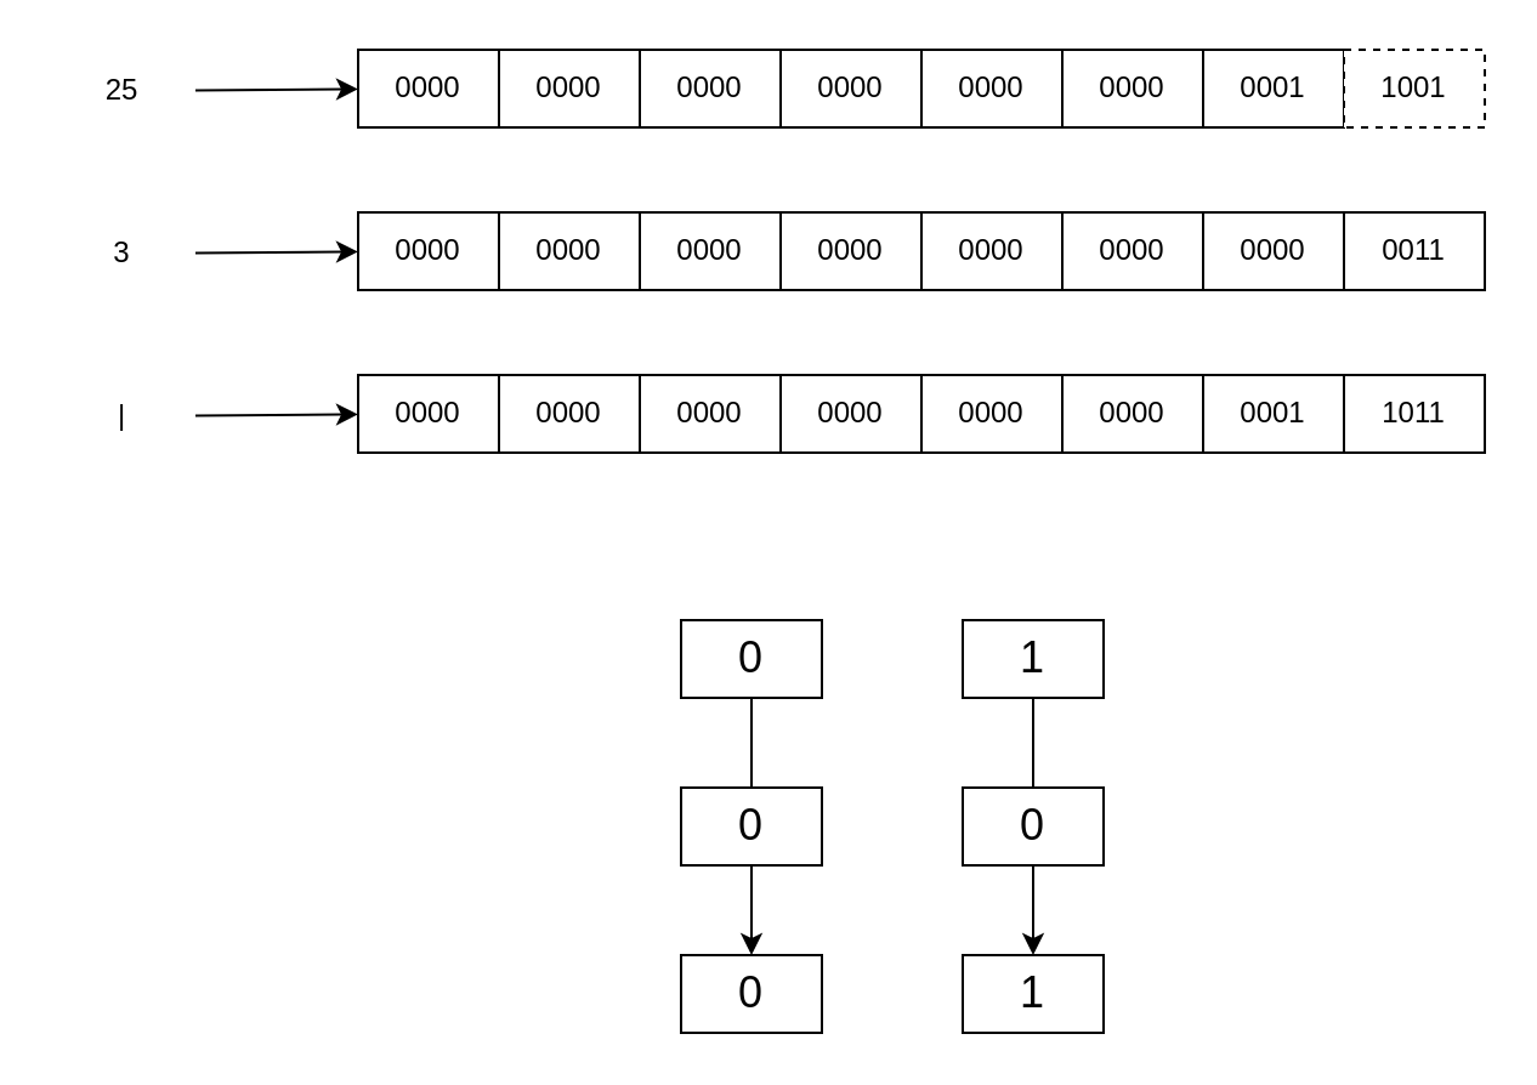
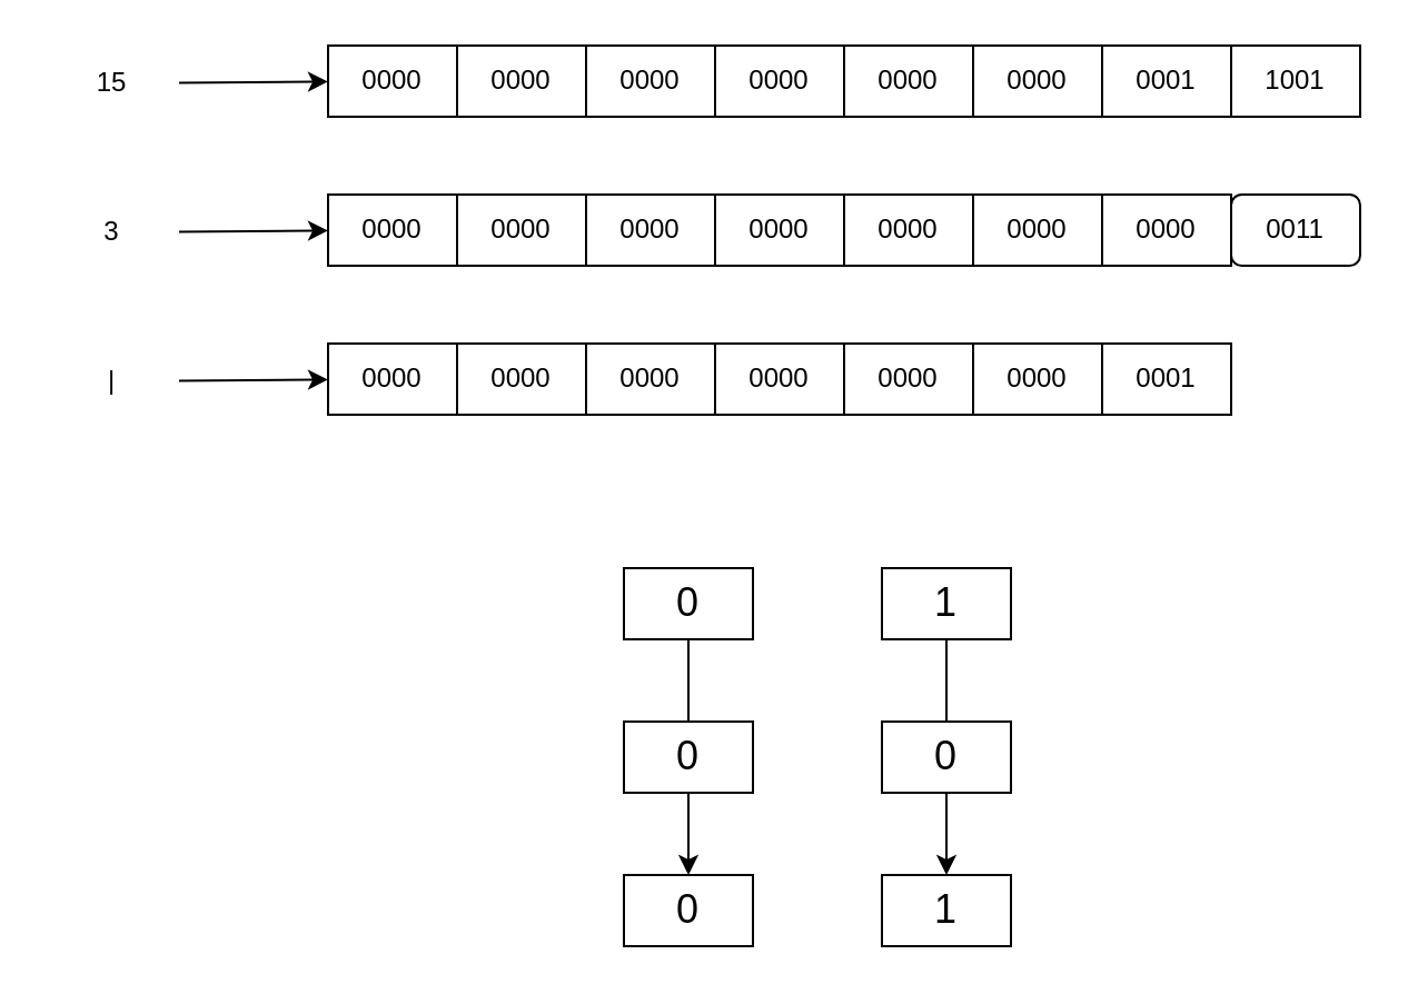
  <mxCell id="0" />
  <mxCell id="1" parent="0" />
  <mxCell id="2" value="0000" style="rounded=0;whiteSpace=wrap;html=1;" parent="1" vertex="1"><mxGeometry x="147" y="20" width="58" height="32" as="geometry" /></mxCell>
  <mxCell id="3" value="0000" style="rounded=0;whiteSpace=wrap;html=1;" parent="1" vertex="1"><mxGeometry x="205" y="20" width="58" height="32" as="geometry" /></mxCell>
  <mxCell id="4" value="0000" style="rounded=0;whiteSpace=wrap;html=1;" parent="1" vertex="1"><mxGeometry x="263" y="20" width="58" height="32" as="geometry" /></mxCell>
  <mxCell id="5" value="0000" style="rounded=0;whiteSpace=wrap;html=1;" parent="1" vertex="1"><mxGeometry x="321" y="20" width="58" height="32" as="geometry" /></mxCell>
  <mxCell id="6" value="0000" style="rounded=0;whiteSpace=wrap;html=1;" parent="1" vertex="1"><mxGeometry x="379" y="20" width="58" height="32" as="geometry" /></mxCell>
  <mxCell id="7" value="0000" style="rounded=0;whiteSpace=wrap;html=1;" parent="1" vertex="1"><mxGeometry x="437" y="20" width="58" height="32" as="geometry" /></mxCell>
  <mxCell id="8" value="0001" style="rounded=0;whiteSpace=wrap;html=1;" parent="1" vertex="1"><mxGeometry x="495" y="20" width="58" height="32" as="geometry" /></mxCell>
- <mxCell id="9" value="1001" style="rounded=0;whiteSpace=wrap;html=1;dashed=1;" parent="1" vertex="1"><mxGeometry x="553" y="20" width="58" height="32" as="geometry" /></mxCell>
+ <mxCell id="9" value="1001" style="rounded=0;whiteSpace=wrap;html=1;" parent="1" vertex="1"><mxGeometry x="553" y="20" width="58" height="32" as="geometry" /></mxCell>
  <mxCell id="10" value="0000" style="rounded=0;whiteSpace=wrap;html=1;" parent="1" vertex="1"><mxGeometry x="147" y="87" width="58" height="32" as="geometry" /></mxCell>
  <mxCell id="11" value="0000" style="rounded=0;whiteSpace=wrap;html=1;" parent="1" vertex="1"><mxGeometry x="205" y="87" width="58" height="32" as="geometry" /></mxCell>
  <mxCell id="12" value="0000" style="rounded=0;whiteSpace=wrap;html=1;" parent="1" vertex="1"><mxGeometry x="263" y="87" width="58" height="32" as="geometry" /></mxCell>
  <mxCell id="13" value="0000" style="rounded=0;whiteSpace=wrap;html=1;" parent="1" vertex="1"><mxGeometry x="321" y="87" width="58" height="32" as="geometry" /></mxCell>
  <mxCell id="14" value="0000" style="rounded=0;whiteSpace=wrap;html=1;" parent="1" vertex="1"><mxGeometry x="379" y="87" width="58" height="32" as="geometry" /></mxCell>
  <mxCell id="15" value="0000" style="rounded=0;whiteSpace=wrap;html=1;" parent="1" vertex="1"><mxGeometry x="437" y="87" width="58" height="32" as="geometry" /></mxCell>
  <mxCell id="16" value="0000" style="rounded=0;whiteSpace=wrap;html=1;" parent="1" vertex="1"><mxGeometry x="495" y="87" width="58" height="32" as="geometry" /></mxCell>
- <mxCell id="17" value="0011" style="rounded=0;whiteSpace=wrap;html=1;" parent="1" vertex="1"><mxGeometry x="553" y="87" width="58" height="32" as="geometry" /></mxCell>
+ <mxCell id="17" value="0011" style="whiteSpace=wrap;html=1;rounded=1;" parent="1" vertex="1"><mxGeometry x="553" y="87" width="58" height="32" as="geometry" /></mxCell>
  <mxCell id="18" value="" style="edgeStyle=none;html=1;" parent="1" source="19" target="2" edge="1"><mxGeometry relative="1" as="geometry" /></mxCell>
- <mxCell id="19" value="25" style="text;html=1;align=center;verticalAlign=middle;whiteSpace=wrap;rounded=0;" parent="1" vertex="1"><mxGeometry x="20" y="22" width="60" height="30" as="geometry" /></mxCell>
+ <mxCell id="19" value="15" style="text;html=1;align=center;verticalAlign=middle;whiteSpace=wrap;rounded=0;" parent="1" vertex="1"><mxGeometry x="20" y="22" width="60" height="30" as="geometry" /></mxCell>
  <mxCell id="20" value="" style="edgeStyle=none;html=1;" parent="1" source="21" target="10" edge="1"><mxGeometry relative="1" as="geometry" /></mxCell>
  <mxCell id="21" value="3" style="text;html=1;align=center;verticalAlign=middle;whiteSpace=wrap;rounded=0;" parent="1" vertex="1"><mxGeometry x="20" y="89" width="60" height="30" as="geometry" /></mxCell>
  <mxCell id="22" value="0000" style="rounded=0;whiteSpace=wrap;html=1;" parent="1" vertex="1"><mxGeometry x="147" y="154" width="58" height="32" as="geometry" /></mxCell>
  <mxCell id="23" value="0000" style="rounded=0;whiteSpace=wrap;html=1;" parent="1" vertex="1"><mxGeometry x="205" y="154" width="58" height="32" as="geometry" /></mxCell>
  <mxCell id="24" value="0000" style="rounded=0;whiteSpace=wrap;html=1;" parent="1" vertex="1"><mxGeometry x="263" y="154" width="58" height="32" as="geometry" /></mxCell>
  <mxCell id="25" value="0000" style="rounded=0;whiteSpace=wrap;html=1;" parent="1" vertex="1"><mxGeometry x="321" y="154" width="58" height="32" as="geometry" /></mxCell>
  <mxCell id="26" value="0000" style="rounded=0;whiteSpace=wrap;html=1;" parent="1" vertex="1"><mxGeometry x="379" y="154" width="58" height="32" as="geometry" /></mxCell>
  <mxCell id="27" value="0000" style="rounded=0;whiteSpace=wrap;html=1;" parent="1" vertex="1"><mxGeometry x="437" y="154" width="58" height="32" as="geometry" /></mxCell>
  <mxCell id="28" value="0001" style="rounded=0;whiteSpace=wrap;html=1;" parent="1" vertex="1"><mxGeometry x="495" y="154" width="58" height="32" as="geometry" /></mxCell>
- <mxCell id="29" value="1011" style="rounded=0;whiteSpace=wrap;html=1;" parent="1" vertex="1"><mxGeometry x="553" y="154" width="58" height="32" as="geometry" /></mxCell>
  <mxCell id="30" value="" style="edgeStyle=none;html=1;" parent="1" source="31" target="22" edge="1"><mxGeometry relative="1" as="geometry" /></mxCell>
  <mxCell id="31" value="|" style="text;html=1;align=center;verticalAlign=middle;whiteSpace=wrap;rounded=0;" parent="1" vertex="1"><mxGeometry x="20" y="156" width="60" height="30" as="geometry" /></mxCell>
  <mxCell id="32" value="" style="edgeStyle=none;html=1;" parent="1" source="33" target="38" edge="1"><mxGeometry relative="1" as="geometry" /></mxCell>
  <mxCell id="33" value="&lt;font style=&quot;font-size: 18px;&quot;&gt;0&lt;/font&gt;" style="rounded=0;whiteSpace=wrap;html=1;" parent="1" vertex="1"><mxGeometry x="280" y="255" width="58" height="32" as="geometry" /></mxCell>
  <mxCell id="34" value="&lt;font style=&quot;font-size: 18px;&quot;&gt;0&lt;/font&gt;" style="rounded=0;whiteSpace=wrap;html=1;" parent="1" vertex="1"><mxGeometry x="280" y="324" width="58" height="32" as="geometry" /></mxCell>
  <mxCell id="35" value="" style="edgeStyle=none;html=1;" parent="1" source="36" target="39" edge="1"><mxGeometry relative="1" as="geometry" /></mxCell>
  <mxCell id="36" value="&lt;font style=&quot;font-size: 18px;&quot;&gt;1&lt;/font&gt;" style="rounded=0;whiteSpace=wrap;html=1;" parent="1" vertex="1"><mxGeometry x="396" y="255" width="58" height="32" as="geometry" /></mxCell>
  <mxCell id="37" value="&lt;span style=&quot;font-size: 18px;&quot;&gt;0&lt;/span&gt;" style="rounded=0;whiteSpace=wrap;html=1;" parent="1" vertex="1"><mxGeometry x="396" y="324" width="58" height="32" as="geometry" /></mxCell>
  <mxCell id="38" value="&lt;font style=&quot;font-size: 18px;&quot;&gt;0&lt;/font&gt;" style="rounded=0;whiteSpace=wrap;html=1;" parent="1" vertex="1"><mxGeometry x="280" y="393" width="58" height="32" as="geometry" /></mxCell>
  <mxCell id="39" value="&lt;font style=&quot;font-size: 18px;&quot;&gt;1&lt;/font&gt;" style="rounded=0;whiteSpace=wrap;html=1;" parent="1" vertex="1"><mxGeometry x="396" y="393" width="58" height="32" as="geometry" /></mxCell>
